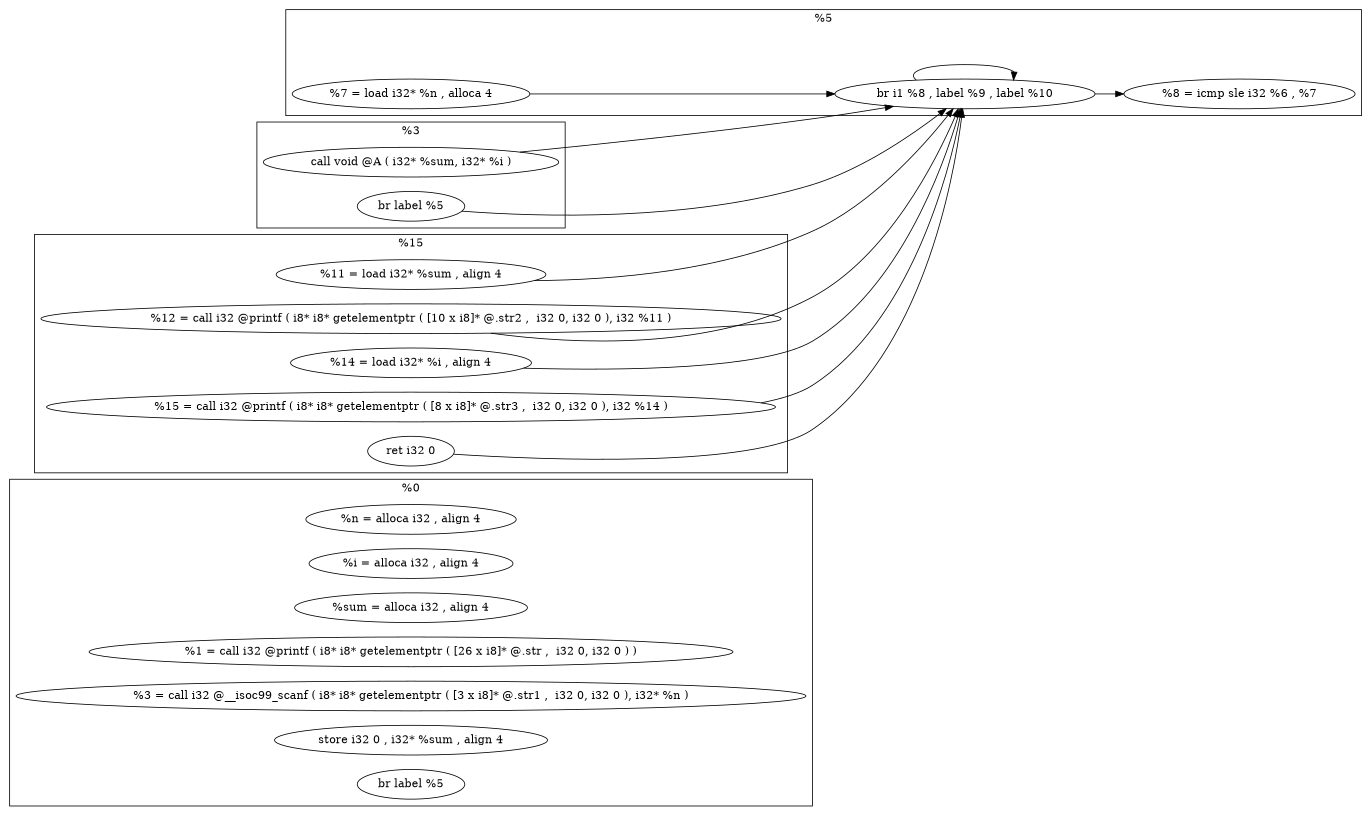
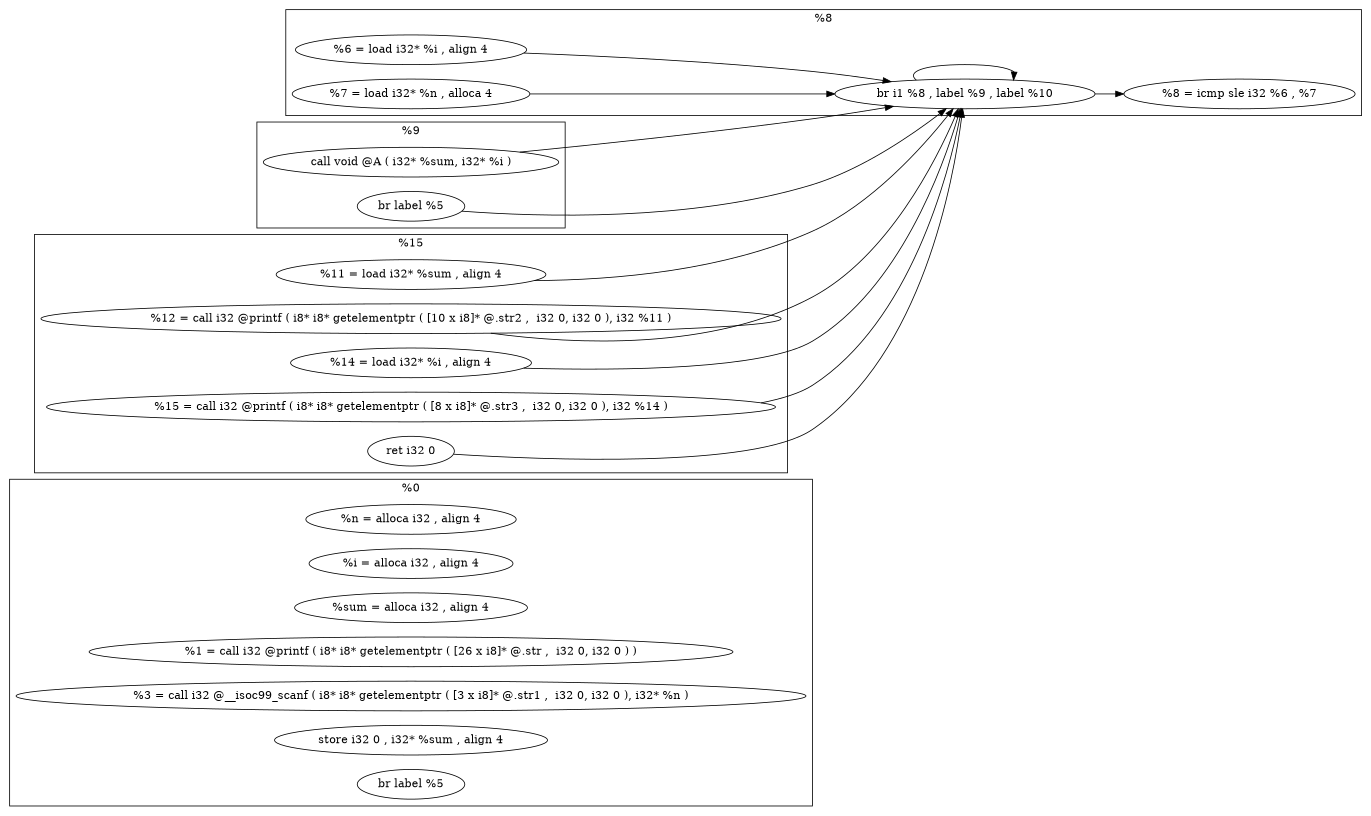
  digraph {
    rankdir=LR
    n1 [height=0.51389 label="%n = alloca i32 , align 4" width=3.6389]
    n2 [height=0.51389 label="%i = alloca i32 , align 4" width=3.5278]
    n3 [height=0.51389 label="%sum = alloca i32 , align 4" width=4.0278]
    n4 [height=0.51389 label="%1 = call i32 @printf ( i8* i8* getelementptr ( [26 x i8]* @.str ,  i32 0, i32 0 ) )" width=11.139]
    n5 [height=0.51389 label="%3 = call i32 @__isoc99_scanf ( i8* i8* getelementptr ( [3 x i8]* @.str1 ,  i32 0, i32 0 ), i32* %n )" width=13.667]
    n6 [height=0.51389 label="store i32 0 , i32* %sum , align 4" width=4.7222]
    n7 [height=0.51389 label="br label %5" width=1.8611]
+   n8 [height=0.51389 label="%6 = load i32* %i , align 4" width=4]
    n9 [height=0.51389 label="br i1 %8 , label %9 , label %10" width=4.5]
    n10 [height=0.51389 label="%7 = load i32* %n , alloca 4" width=4.1111]
    n11 [height=0.51389 label="%8 = icmp sle i32 %6 , %7" width=4]
    n12 [height=0.51389 label="call void @A ( i32* %sum, i32* %i )" width=5.1111]
    n13 [height=0.51389 label="br label %5" width=1.8611]
    n14 [height=0.51389 label="%11 = load i32* %sum , align 4" width=4.6667]
    n15 [height=0.51389 label="%12 = call i32 @printf ( i8* i8* getelementptr ( [10 x i8]* @.str2 ,  i32 0, i32 0 ), i32 %11 )" width=12.806]
    n16 [height=0.51389 label="%14 = load i32* %i , align 4" width=4.1667]
    n17 [height=0.51389 label="%15 = call i32 @printf ( i8* i8* getelementptr ( [8 x i8]* @.str3 ,  i32 0, i32 0 ), i32 %14 )" width=12.611]
    n18 [height=0.51389 label="ret i32 0" width=1.5]
    subgraph cluster_1 {
      label="%0"
      n1
      n2
      n3
      n4
      n5
      n6
      n7
    }
    subgraph cluster_2 {
-     label="%5"
+     label="%8"
+     n8
      n9
      n10
      n11
    }
    subgraph cluster_3 {
-     label="%3"
+     label="%9"
      n12
      n13
    }
    subgraph cluster_4 {
      label="%15"
      n14
      n15
      n16
      n17
      n18
    }
+   n8 -> n9
    n9 -> n9
    n9 -> n11
    n10 -> n9
    n12 -> n9
    n13 -> n9
    n14 -> n9
    n15 -> n9
    n16 -> n9
    n17 -> n9
    n18 -> n9
  }
